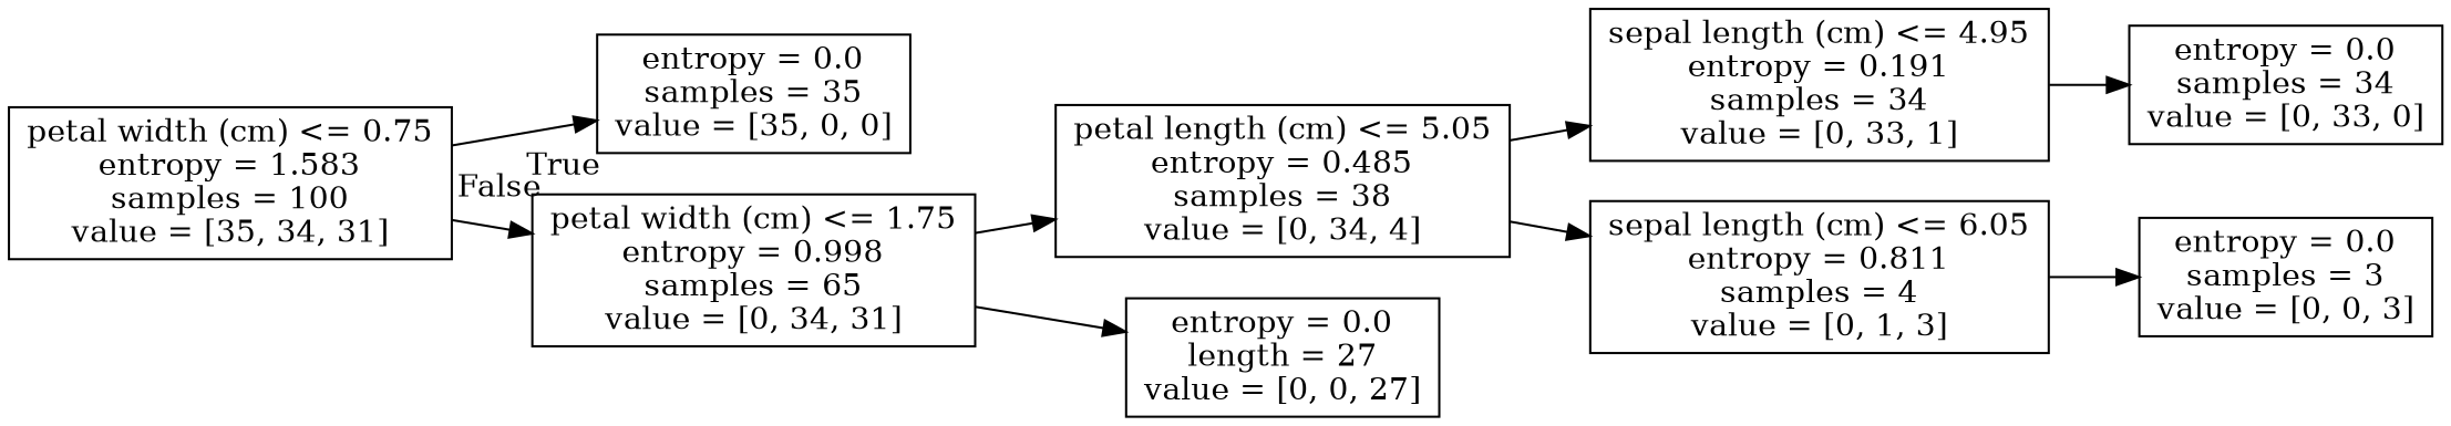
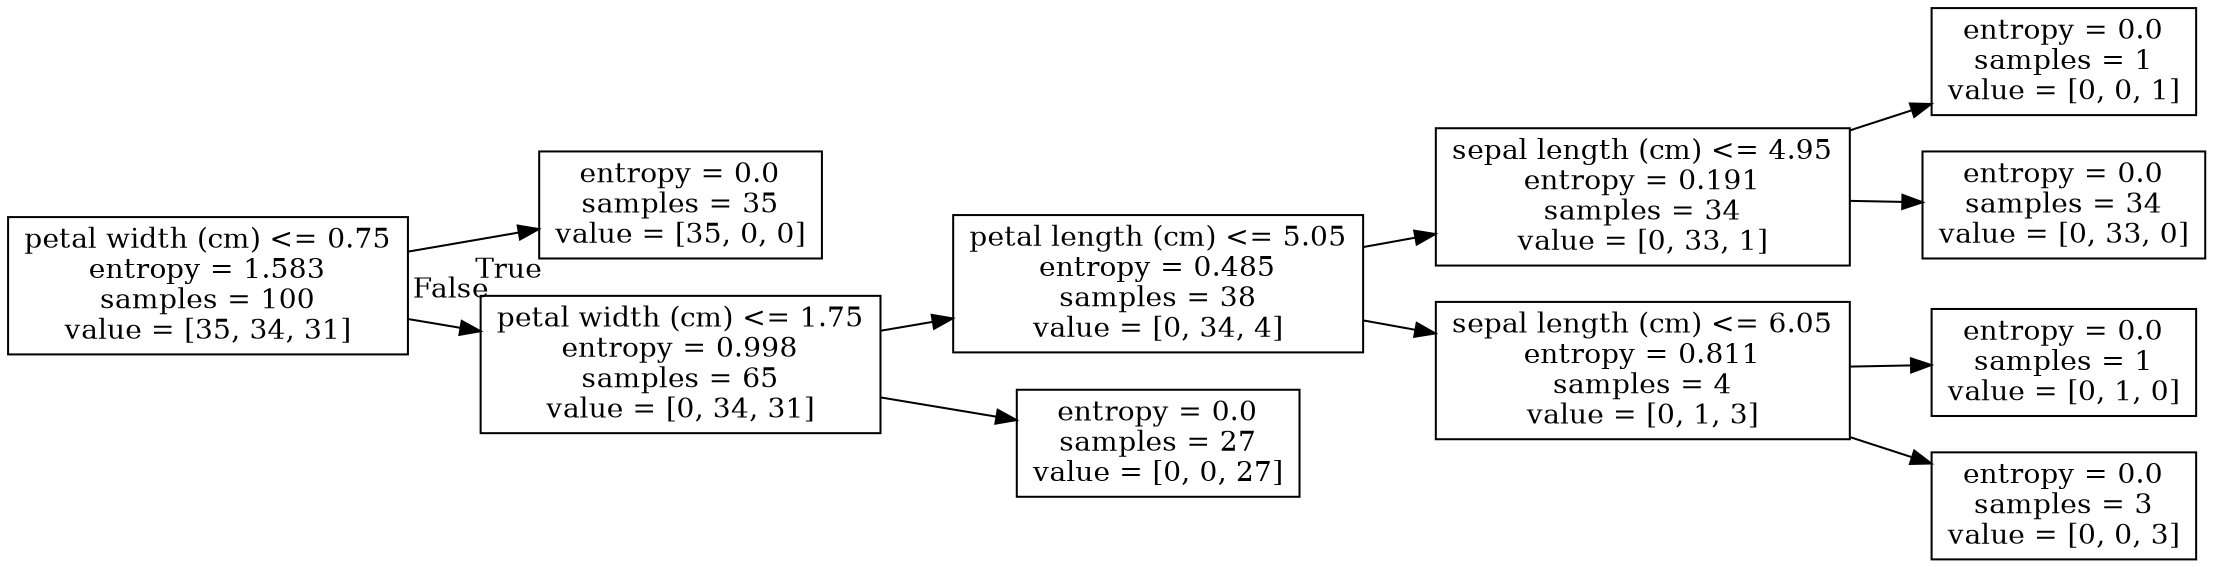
  digraph {
    rankdir=LR
    node [shape=box]
    n1 [label="petal width (cm) <= 0.75\nentropy = 1.583\nsamples = 100\nvalue = [35, 34, 31]"]
    n2 [label="entropy = 0.0\nsamples = 35\nvalue = [35, 0, 0]"]
    n3 [label="petal width (cm) <= 1.75\nentropy = 0.998\nsamples = 65\nvalue = [0, 34, 31]"]
    n4 [label="petal length (cm) <= 5.05\nentropy = 0.485\nsamples = 38\nvalue = [0, 34, 4]"]
-   n5 [label="entropy = 0.0\nlength = 27\nvalue = [0, 0, 27]"]
+   n5 [label="entropy = 0.0\nsamples = 27\nvalue = [0, 0, 27]"]
    n6 [label="sepal length (cm) <= 4.95\nentropy = 0.191\nsamples = 34\nvalue = [0, 33, 1]"]
    n7 [label="sepal length (cm) <= 6.05\nentropy = 0.811\nsamples = 4\nvalue = [0, 1, 3]"]
+   n8 [label="entropy = 0.0\nsamples = 1\nvalue = [0, 0, 1]"]
    n9 [label="entropy = 0.0\nsamples = 34\nvalue = [0, 33, 0]"]
+   n10 [label="entropy = 0.0\nsamples = 1\nvalue = [0, 1, 0]"]
    n11 [label="entropy = 0.0\nsamples = 3\nvalue = [0, 0, 3]"]
    n1 -> n2 [headlabel=True labelangle=45 labeldistance=2.5]
    n1 -> n3 [headlabel=False labelangle=-45 labeldistance=2.5]
    n3 -> n4
    n3 -> n5
    n4 -> n6
    n4 -> n7
+   n6 -> n8
    n6 -> n9
+   n7 -> n10
    n7 -> n11
  }
